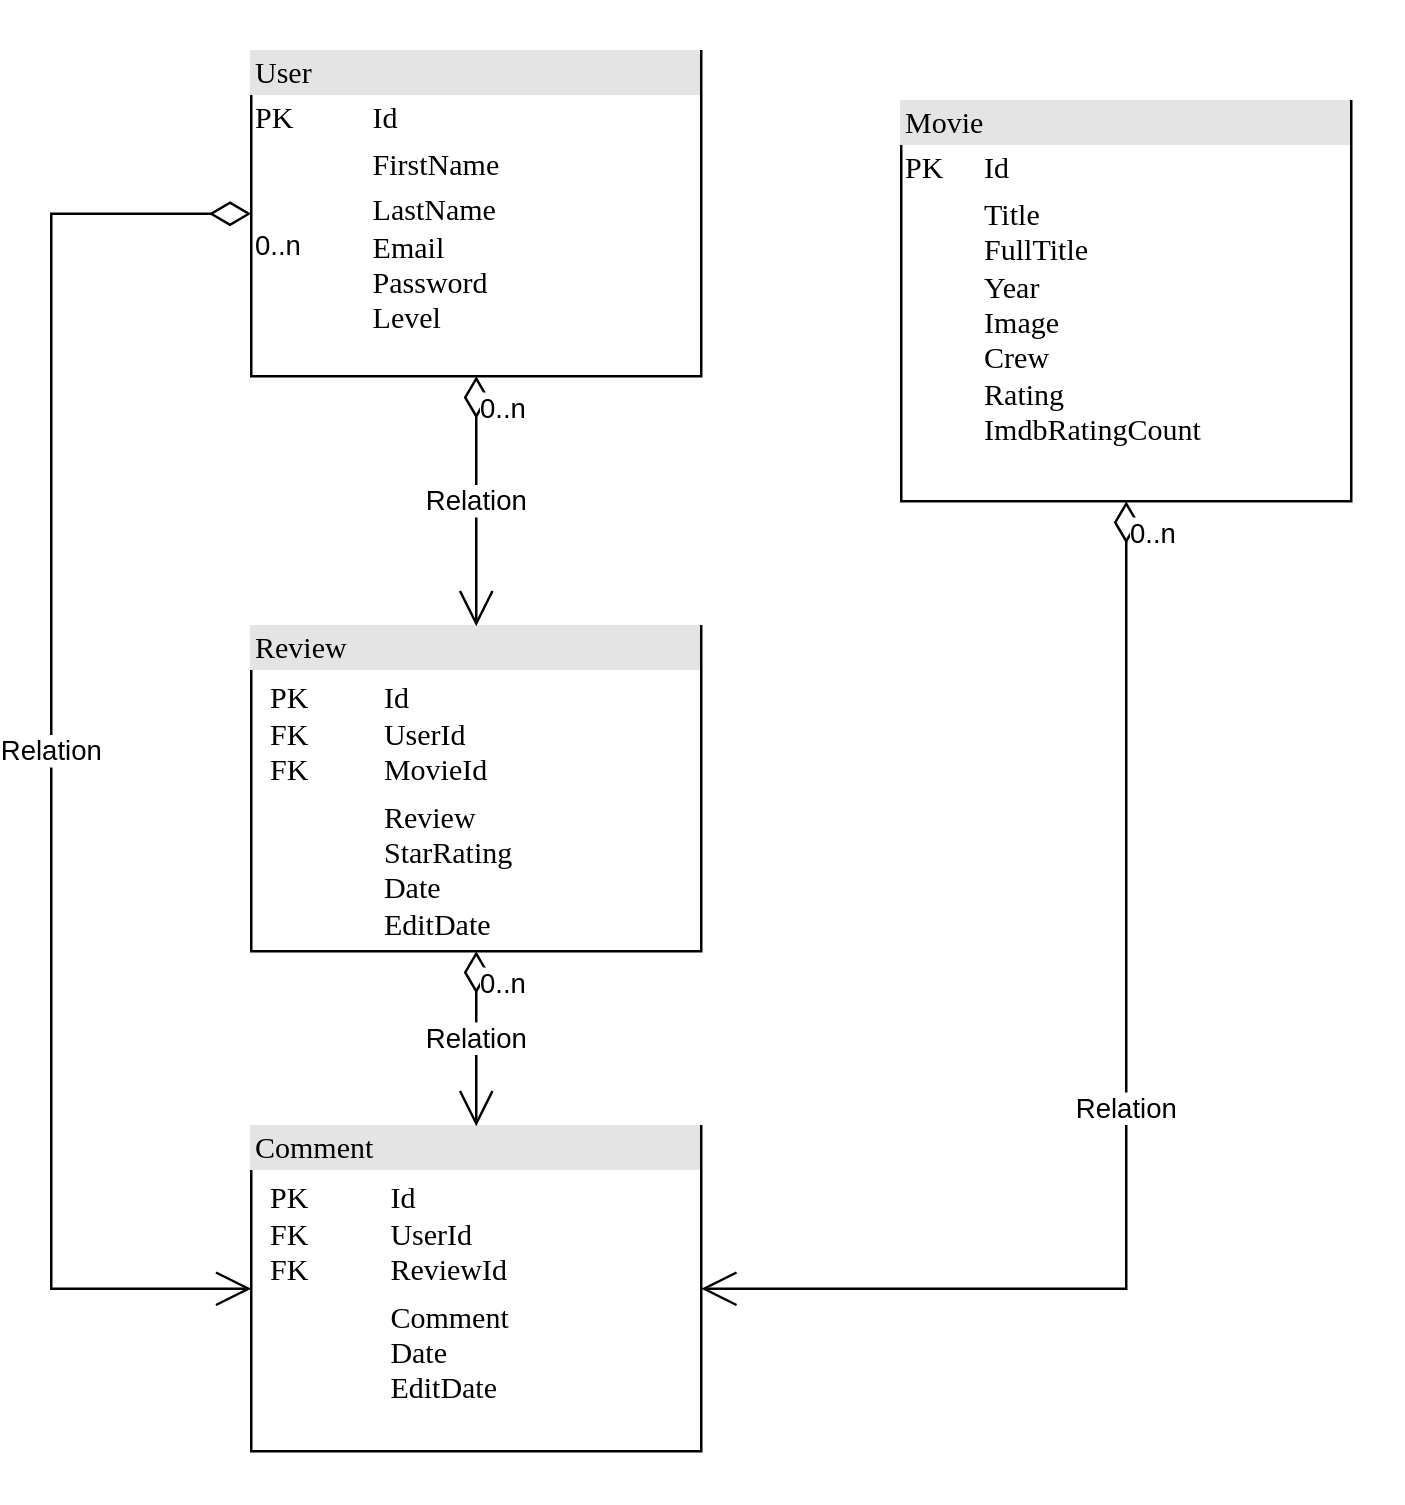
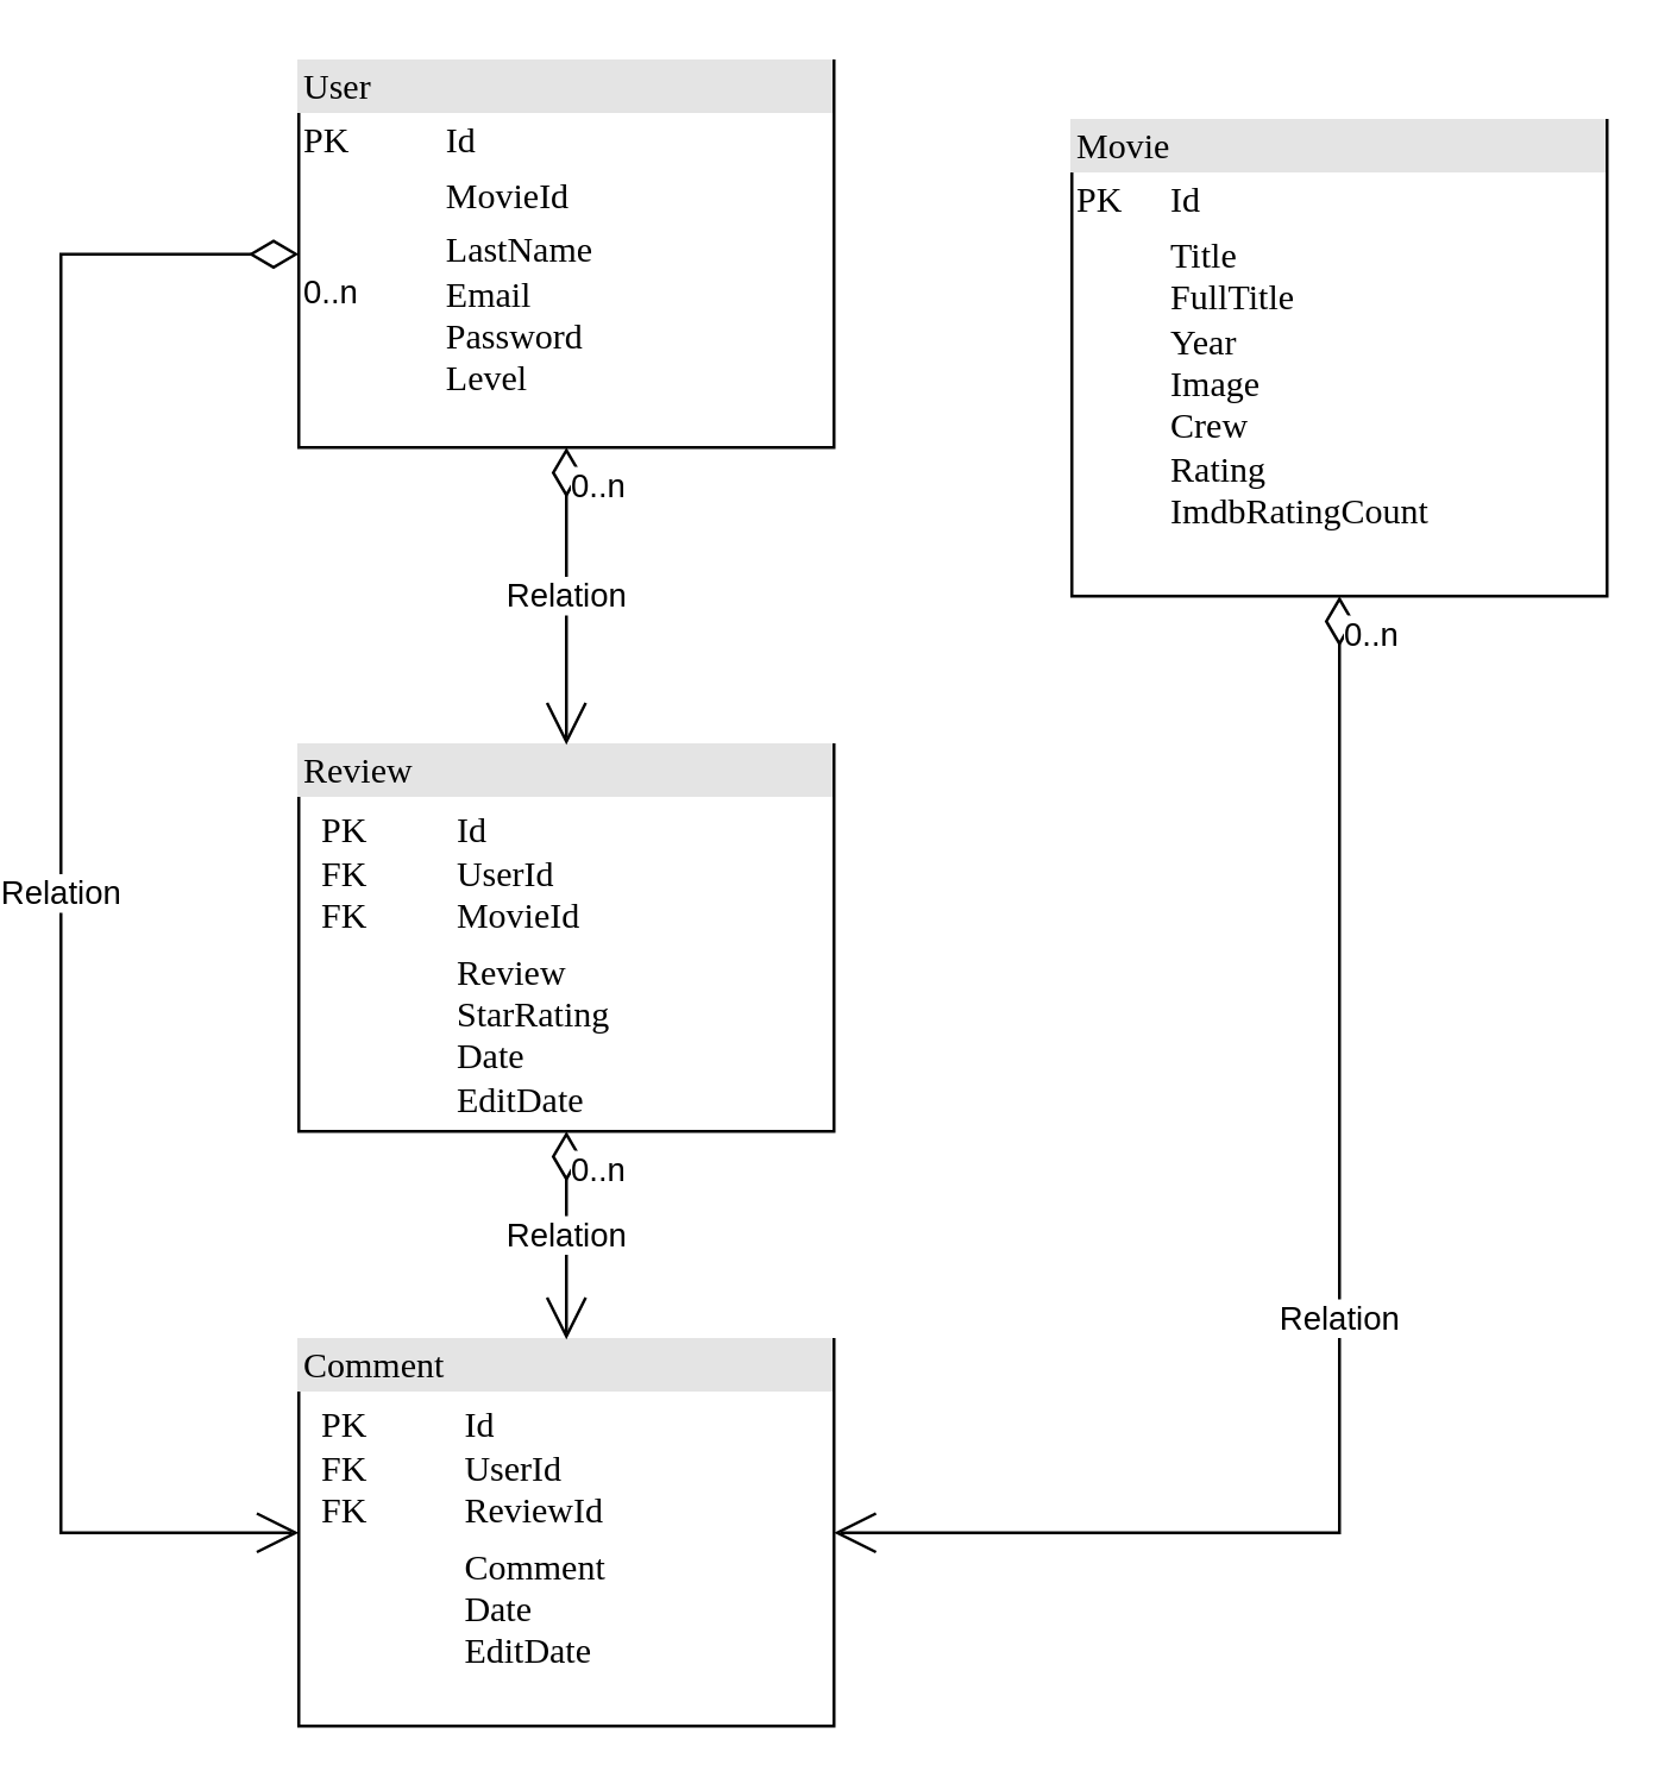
  <mxCell id="0" />
  <mxCell id="1" parent="0" />
- <mxCell id="2" value="&lt;div style=&quot;box-sizing:border-box;width:100%;background:#e4e4e4;padding:2px;&quot;&gt;User&lt;/div&gt;&lt;table style=&quot;width:100%;font-size:1em;&quot; cellpadding=&quot;2&quot; cellspacing=&quot;0&quot;&gt;&lt;tbody&gt;&lt;tr&gt;&lt;td&gt;PK&lt;/td&gt;&lt;td&gt;Id&lt;/td&gt;&lt;/tr&gt;&lt;tr&gt;&lt;td&gt;&lt;br&gt;&lt;/td&gt;&lt;td&gt;FirstName&lt;/td&gt;&lt;/tr&gt;&lt;tr&gt;&lt;td&gt;&lt;/td&gt;&lt;td&gt;LastName&lt;br&gt;Email&lt;br&gt;Password&lt;br&gt;Level&lt;/td&gt;&lt;/tr&gt;&lt;/tbody&gt;&lt;/table&gt;" style="verticalAlign=top;align=left;overflow=fill;html=1;rounded=0;shadow=0;comic=0;labelBackgroundColor=none;strokeWidth=1;fontFamily=Verdana;fontSize=12" parent="1" vertex="1"><mxGeometry x="100" y="20" width="180" height="130" as="geometry" /></mxCell>
+ <mxCell id="2" value="&lt;div style=&quot;box-sizing:border-box;width:100%;background:#e4e4e4;padding:2px;&quot;&gt;User&lt;/div&gt;&lt;table style=&quot;width:100%;font-size:1em;&quot; cellpadding=&quot;2&quot; cellspacing=&quot;0&quot;&gt;&lt;tbody&gt;&lt;tr&gt;&lt;td&gt;PK&lt;/td&gt;&lt;td&gt;Id&lt;/td&gt;&lt;/tr&gt;&lt;tr&gt;&lt;td&gt;&lt;br&gt;&lt;/td&gt;&lt;td&gt;MovieId&lt;/td&gt;&lt;/tr&gt;&lt;tr&gt;&lt;td&gt;&lt;/td&gt;&lt;td&gt;LastName&lt;br&gt;Email&lt;br&gt;Password&lt;br&gt;Level&lt;/td&gt;&lt;/tr&gt;&lt;/tbody&gt;&lt;/table&gt;" style="verticalAlign=top;align=left;overflow=fill;html=1;rounded=0;shadow=0;comic=0;labelBackgroundColor=none;strokeWidth=1;fontFamily=Verdana;fontSize=12" parent="1" vertex="1"><mxGeometry x="100" y="20" width="180" height="130" as="geometry" /></mxCell>
  <mxCell id="3" value="&lt;div style=&quot;box-sizing:border-box;width:100%;background:#e4e4e4;padding:2px;&quot;&gt;Movie&lt;/div&gt;&lt;table style=&quot;width:100%;font-size:1em;&quot; cellpadding=&quot;2&quot; cellspacing=&quot;0&quot;&gt;&lt;tbody&gt;&lt;tr&gt;&lt;td&gt;PK&lt;/td&gt;&lt;td&gt;Id&lt;/td&gt;&lt;/tr&gt;&lt;tr&gt;&lt;td&gt;&lt;br&gt;&lt;/td&gt;&lt;td&gt;Title&lt;br&gt;FullTitle&lt;br&gt;Year&lt;br&gt;Image&lt;br&gt;Crew&lt;br&gt;Rating&lt;br&gt;ImdbRatingCount&lt;/td&gt;&lt;/tr&gt;&lt;tr&gt;&lt;td&gt;&lt;/td&gt;&lt;td&gt;&lt;br&gt;&lt;/td&gt;&lt;/tr&gt;&lt;/tbody&gt;&lt;/table&gt;" style="verticalAlign=top;align=left;overflow=fill;html=1;rounded=0;shadow=0;comic=0;labelBackgroundColor=none;strokeWidth=1;fontFamily=Verdana;fontSize=12" parent="1" vertex="1"><mxGeometry x="360" y="40" width="180" height="160" as="geometry" /></mxCell>
  <mxCell id="4" value="&lt;div style=&quot;box-sizing:border-box;width:100%;background:#e4e4e4;padding:2px;&quot;&gt;Review&lt;/div&gt;&lt;table style=&quot;width:100%;font-size:1em;&quot; cellpadding=&quot;2&quot; cellspacing=&quot;0&quot;&gt;&lt;tbody&gt;&lt;tr&gt;&lt;td&gt;&lt;br&gt;&lt;/td&gt;&lt;td&gt;&lt;table style=&quot;font-size: 1em; background-color: initial; width: 176px;&quot; cellpadding=&quot;2&quot; cellspacing=&quot;0&quot;&gt;&lt;tbody&gt;&lt;tr&gt;&lt;td&gt;PK&lt;br&gt;FK&lt;br&gt;FK&lt;/td&gt;&lt;td&gt;Id&lt;br&gt;UserId&lt;br&gt;MovieId&lt;/td&gt;&lt;/tr&gt;&lt;tr&gt;&lt;td&gt;&lt;br&gt;&lt;/td&gt;&lt;td&gt;Review&lt;br&gt;StarRating&lt;br&gt;Date&lt;br&gt;EditDate&lt;br&gt;VoteCount&lt;/td&gt;&lt;/tr&gt;&lt;/tbody&gt;&lt;/table&gt;&lt;/td&gt;&lt;/tr&gt;&lt;/tbody&gt;&lt;/table&gt;" style="verticalAlign=top;align=left;overflow=fill;html=1;rounded=0;shadow=0;comic=0;labelBackgroundColor=none;strokeWidth=1;fontFamily=Verdana;fontSize=12" parent="1" vertex="1"><mxGeometry x="100" y="250" width="180" height="130" as="geometry" /></mxCell>
  <mxCell id="5" value="Relation" style="endArrow=open;html=1;endSize=12;startArrow=diamondThin;startSize=14;startFill=0;edgeStyle=orthogonalEdgeStyle;rounded=0;exitX=0.5;exitY=1;exitDx=0;exitDy=0;entryX=0.5;entryY=0;entryDx=0;entryDy=0;" parent="1" source="2" target="4" edge="1"><mxGeometry relative="1" as="geometry"><mxPoint x="390" y="240" as="sourcePoint" /><mxPoint x="550" y="240" as="targetPoint" /></mxGeometry></mxCell>
  <mxCell id="6" value="0..n" style="edgeLabel;resizable=0;html=1;align=left;verticalAlign=top;" parent="5" connectable="0" vertex="1"><mxGeometry x="-1" relative="1" as="geometry" /></mxCell>
  <mxCell id="7" value="&lt;div style=&quot;box-sizing:border-box;width:100%;background:#e4e4e4;padding:2px;&quot;&gt;Comment&lt;/div&gt;&lt;table style=&quot;width:100%;font-size:1em;&quot; cellpadding=&quot;2&quot; cellspacing=&quot;0&quot;&gt;&lt;tbody&gt;&lt;tr&gt;&lt;td&gt;&lt;br&gt;&lt;/td&gt;&lt;td&gt;&lt;table style=&quot;font-size: 1em; background-color: initial; width: 176px;&quot; cellpadding=&quot;2&quot; cellspacing=&quot;0&quot;&gt;&lt;tbody&gt;&lt;tr&gt;&lt;td&gt;PK&lt;br&gt;FK&lt;br&gt;FK&lt;/td&gt;&lt;td&gt;Id&lt;br&gt;UserId&lt;br&gt;ReviewId&lt;/td&gt;&lt;/tr&gt;&lt;tr&gt;&lt;td&gt;&lt;br&gt;&lt;/td&gt;&lt;td&gt;Comment&lt;br&gt;Date&lt;br&gt;EditDate&lt;br&gt;&lt;/td&gt;&lt;/tr&gt;&lt;/tbody&gt;&lt;/table&gt;&lt;/td&gt;&lt;/tr&gt;&lt;/tbody&gt;&lt;/table&gt;" style="verticalAlign=top;align=left;overflow=fill;html=1;rounded=0;shadow=0;comic=0;labelBackgroundColor=none;strokeWidth=1;fontFamily=Verdana;fontSize=12" parent="1" vertex="1"><mxGeometry x="100" y="450" width="180" height="130" as="geometry" /></mxCell>
  <mxCell id="8" value="Relation" style="endArrow=open;html=1;endSize=12;startArrow=diamondThin;startSize=14;startFill=0;edgeStyle=orthogonalEdgeStyle;rounded=0;" parent="1" source="4" target="7" edge="1"><mxGeometry relative="1" as="geometry"><mxPoint x="410" y="230" as="sourcePoint" /><mxPoint x="470" y="330" as="targetPoint" /></mxGeometry></mxCell>
  <mxCell id="9" value="0..n" style="edgeLabel;resizable=0;html=1;align=left;verticalAlign=top;" parent="8" connectable="0" vertex="1"><mxGeometry x="-1" relative="1" as="geometry" /></mxCell>
  <mxCell id="10" value="Relation" style="endArrow=open;html=1;endSize=12;startArrow=diamondThin;startSize=14;startFill=0;edgeStyle=orthogonalEdgeStyle;rounded=0;" parent="1" source="2" target="7" edge="1"><mxGeometry relative="1" as="geometry"><mxPoint x="200" y="160" as="sourcePoint" /><mxPoint x="200" y="260" as="targetPoint" /><Array as="points"><mxPoint x="20" y="85" /><mxPoint x="20" y="515" /></Array></mxGeometry></mxCell>
  <mxCell id="11" value="0..n" style="edgeLabel;resizable=0;html=1;align=left;verticalAlign=top;" parent="10" connectable="0" vertex="1"><mxGeometry x="-1" relative="1" as="geometry" /></mxCell>
  <mxCell id="12" value="Relation" style="endArrow=open;html=1;endSize=12;startArrow=diamondThin;startSize=14;startFill=0;edgeStyle=orthogonalEdgeStyle;rounded=0;" parent="1" source="3" target="7" edge="1"><mxGeometry relative="1" as="geometry"><mxPoint x="210" y="170" as="sourcePoint" /><mxPoint x="210" y="270" as="targetPoint" /><Array as="points"><mxPoint x="450" y="515" /></Array></mxGeometry></mxCell>
  <mxCell id="13" value="0..n" style="edgeLabel;resizable=0;html=1;align=left;verticalAlign=top;" parent="12" connectable="0" vertex="1"><mxGeometry x="-1" relative="1" as="geometry" /></mxCell>
